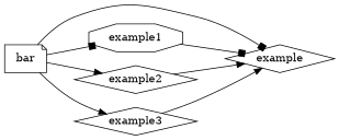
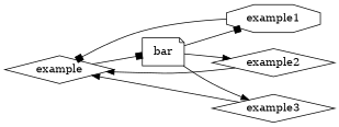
  digraph {
    rankdir=LR
    node [shape=diamond]
    edge [arrowhead=normal]
    n1 [label=example]
    bar [shape=note]
    example1 [shape=octagon]
    example2
    example3
-   bar -> n1 [arrowhead=box]
+   n1 -> bar [arrowhead=box]
    bar -> example1 [arrowhead=box]
    bar -> example2
    bar -> example3
    example1 -> n1 [arrowhead=box]
    example2 -> n1
    example3 -> n1
  }
